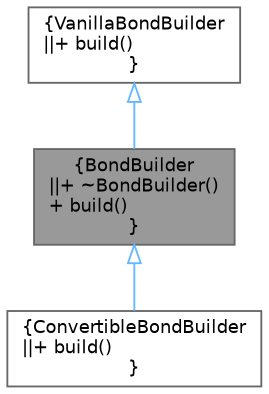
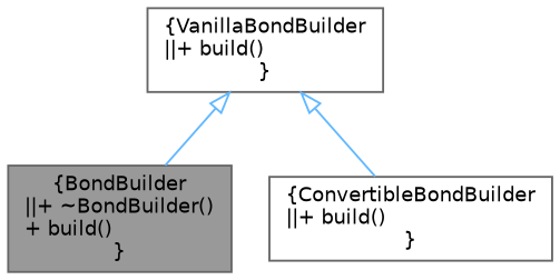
  digraph {
    node [color=gray40 fillcolor=white fontname=Helvetica fontsize=10 shape=box style=filled]
    edge [arrowtail=onormal color=steelblue1 dir=back fontname=Helvetica fontsize=10 labelfontname=Helvetica labelfontsize=10 style=solid]
    n1 [fillcolor=grey60 fontcolor=black height=0.2 label="{BondBuilder\n||+ ~BondBuilder()\l+ build()\l}" width=0.4]
    n2 [height=0.2 label="{ConvertibleBondBuilder\n||+ build()\l}" width=0.4]
    n3 [height=0.2 label="{VanillaBondBuilder\n||+ build()\l}" width=0.4]
-   n1 -> n2
+   n3 -> n2
    n3 -> n1
  }
